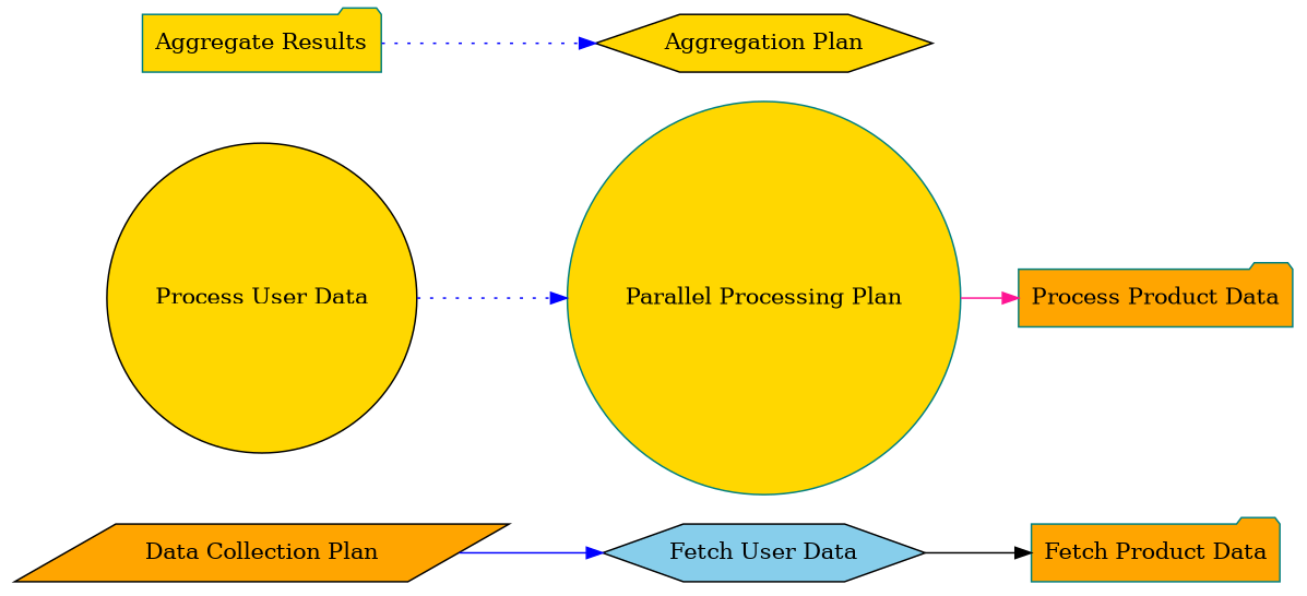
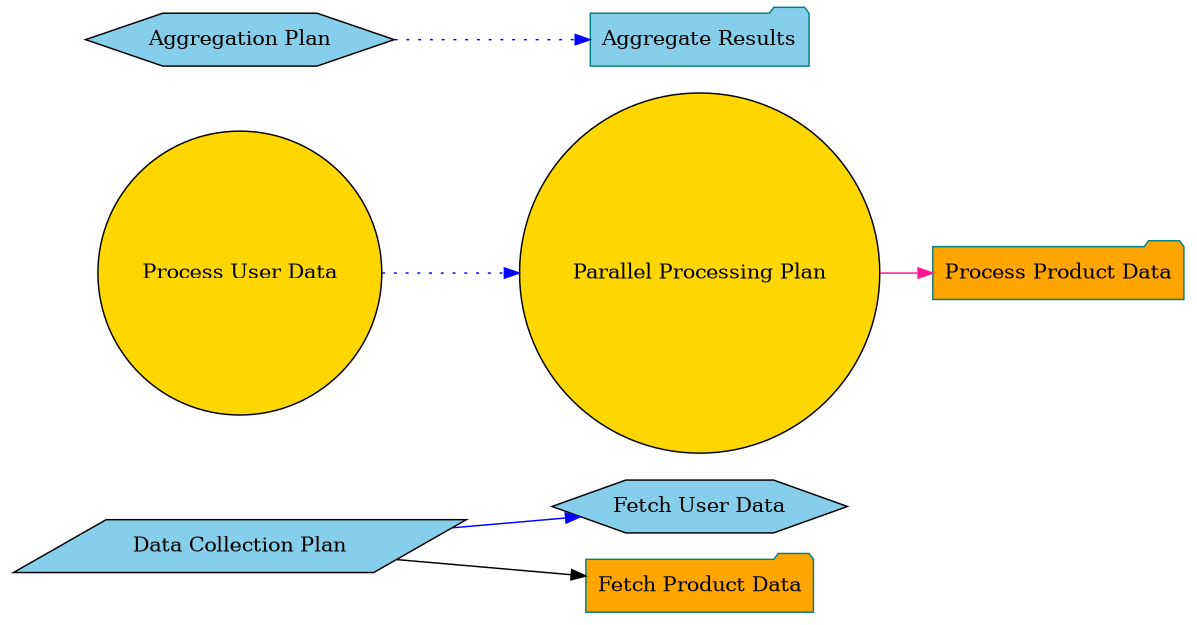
  digraph {
    rankdir=LR
    node [color=black fillcolor=gold shape=folder style=filled type=task]
    edge [color=blue style=solid]
-   n1 [fillcolor=orange label="Data Collection Plan" shape=parallelogram type=plan]
+   n1 [fillcolor=skyblue label="Data Collection Plan" shape=parallelogram type=plan]
    n2 [fillcolor=skyblue label="Fetch User Data" shape=hexagon]
    n3 [color=teal fillcolor=orange label="Fetch Product Data"]
-   n4 [color=teal label="Parallel Processing Plan" shape=circle type=plan]
+   n4 [label="Parallel Processing Plan" shape=circle type=plan]
    n5 [color=teal fillcolor=orange label="Process Product Data"]
    n6 [label="Process User Data" shape=circle]
-   n7 [label="Aggregation Plan" shape=hexagon type=plan]
-   n8 [color=teal label="Aggregate Results"]
+   n7 [fillcolor=skyblue label="Aggregation Plan" shape=hexagon type=plan]
+   n8 [color=teal fillcolor=skyblue label="Aggregate Results"]
    n1 -> n2
-   n2 -> n3 [color=black]
+   n1 -> n3 [color=black]
    n4 -> n5 [color=deeppink]
    n6 -> n4 [style=dotted]
-   n8 -> n7 [style=dotted]
+   n7 -> n8 [style=dotted]
  }
